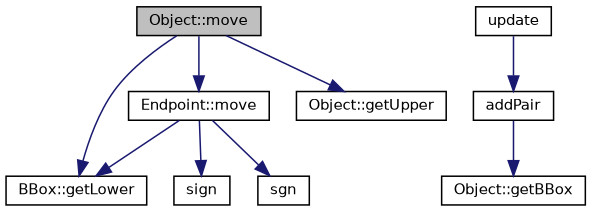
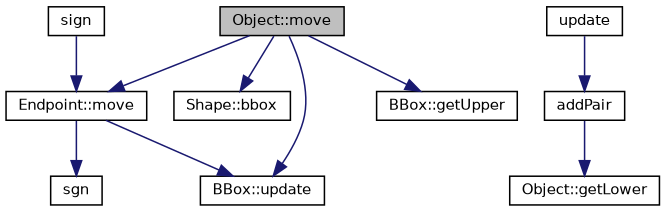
  digraph {
    rankdir=TB
    node [color=black fillcolor=white fontname=Helvetica fontsize=10 shape=record style=filled]
    edge [color=midnightblue fontname=Helvetica fontsize=10 labelfontname=Helvetica labelfontsize=10 style=solid]
    n1 [fillcolor=grey75 fontcolor=black height=0.2 label="Object::move" width=0.4]
+   n2 [height=0.2 label="Shape::bbox" width=0.4]
    n3 [height=0.2 label="Endpoint::move" width=0.4]
-   n4 [height=0.2 label="BBox::getLower" width=0.4]
-   n5 [height=0.2 label="Object::getUpper" width=0.4]
+   n4 [height=0.2 label="BBox::update" width=0.4]
+   n5 [height=0.2 label="BBox::getUpper" width=0.4]
    n6 [height=0.2 label=sign width=0.4]
    n7 [height=0.2 label=sgn width=0.4]
    n8 [height=0.2 label=update width=0.4]
    n9 [height=0.2 label=addPair width=0.4]
-   n10 [height=0.2 label="Object::getBBox" width=0.4]
+   n10 [height=0.2 label="Object::getLower" width=0.4]
+   n1 -> n2
    n1 -> n3
    n1 -> n4
    n1 -> n5
    n3 -> n4
-   n3 -> n6
+   n6 -> n3
    n3 -> n7
    n8 -> n9
    n9 -> n10
  }
